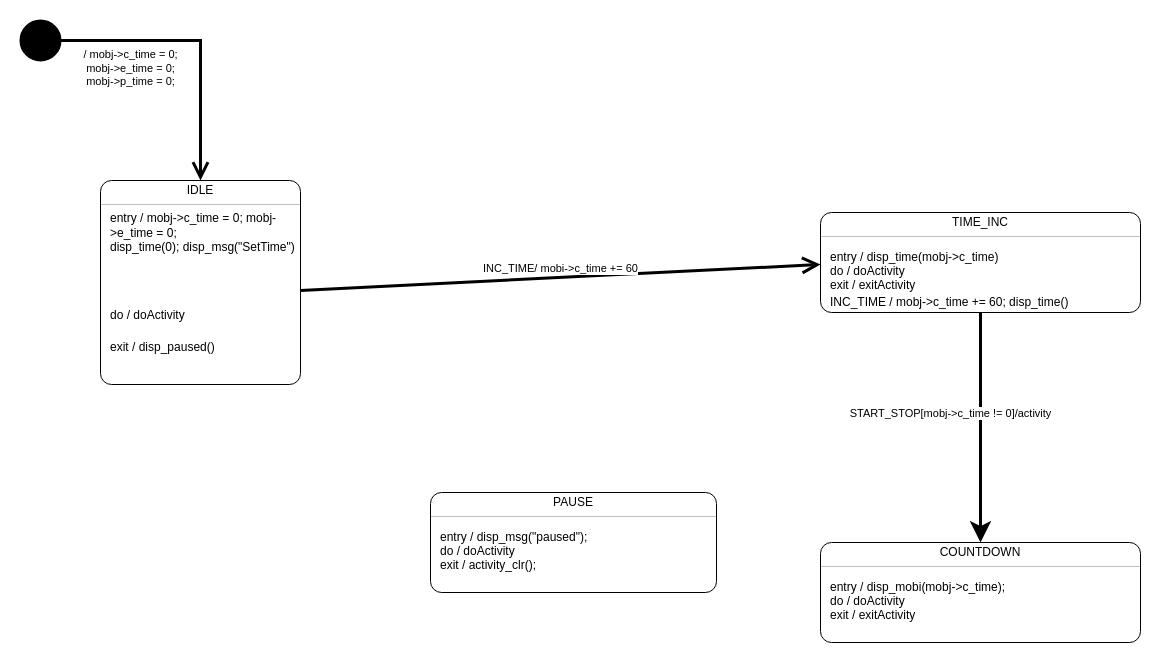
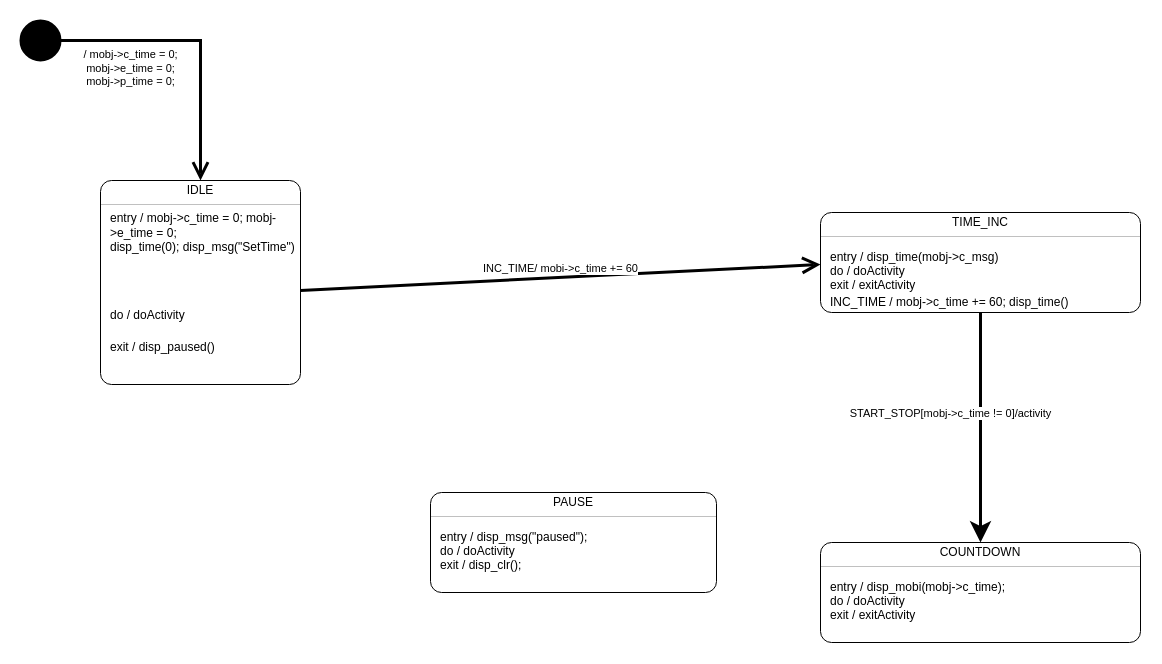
  <mxCell id="0" />
  <mxCell id="1" parent="0" />
  <mxCell id="2" value="" style="fontStyle=1;align=center;verticalAlign=middle;childLayout=stackLayout;horizontal=1;horizontalStack=0;resizeParent=1;resizeParentMax=0;resizeLast=0;marginBottom=0;rounded=1;absoluteArcSize=1;arcSize=22;" parent="1" vertex="1"><mxGeometry x="100" y="180" width="200" height="204" as="geometry" /></mxCell>
  <mxCell id="3" value="IDLE" style="html=1;align=center;spacing=0;verticalAlign=middle;strokeColor=none;fillColor=none;whiteSpace=wrap;" parent="2" vertex="1"><mxGeometry width="200" height="20" as="geometry" /></mxCell>
  <mxCell id="4" value="" style="line;strokeWidth=0.25;fillColor=none;align=left;verticalAlign=middle;spacingTop=-1;spacingLeft=3;spacingRight=3;rotatable=0;labelPosition=right;points=[];portConstraint=eastwest;" parent="2" vertex="1"><mxGeometry y="20" width="200" height="8" as="geometry" /></mxCell>
  <mxCell id="5" value="" style="html=1;align=left;spacing=0;spacingLeft=10;verticalAlign=middle;strokeColor=none;fillColor=none;whiteSpace=wrap;" parent="2" vertex="1"><mxGeometry y="28" width="200" height="10" as="geometry" /></mxCell>
  <mxCell id="6" value="entry / mobj-&amp;gt;c_time = 0; mobj-&amp;gt;e_time = 0;&lt;div&gt;disp_time(0); disp_msg(&quot;SetTime&quot;)&lt;div&gt;&lt;br&gt;&lt;/div&gt;&lt;div&gt;&lt;br&gt;&lt;/div&gt;&lt;div&gt;&lt;br&gt;&lt;/div&gt;&lt;/div&gt;" style="html=1;align=left;spacing=0;spacingLeft=10;verticalAlign=middle;strokeColor=none;fillColor=none;whiteSpace=wrap;" parent="2" vertex="1"><mxGeometry y="38" width="200" height="72" as="geometry" /></mxCell>
  <mxCell id="7" value="do / doActivity" style="html=1;align=left;spacing=0;spacingLeft=10;verticalAlign=middle;strokeColor=none;fillColor=none;whiteSpace=wrap;" parent="2" vertex="1"><mxGeometry y="110" width="200" height="50" as="geometry" /></mxCell>
  <mxCell id="8" value="exit / disp_paused()" style="html=1;align=left;spacingLeft=10;spacing=0;verticalAlign=middle;strokeColor=none;fillColor=none;whiteSpace=wrap;" parent="2" vertex="1"><mxGeometry y="160" width="200" height="14" as="geometry" /></mxCell>
  <mxCell id="9" value="" style="html=1;align=left;spacing=0;spacingLeft=10;verticalAlign=middle;strokeColor=none;fillColor=none;whiteSpace=wrap;" parent="2" vertex="1"><mxGeometry y="174" width="200" height="30" as="geometry" /></mxCell>
  <mxCell id="10" value="" style="fontStyle=1;align=center;verticalAlign=middle;childLayout=stackLayout;horizontal=1;horizontalStack=0;resizeParent=1;resizeParentMax=0;resizeLast=0;marginBottom=0;rounded=1;absoluteArcSize=1;arcSize=22;" parent="1" vertex="1"><mxGeometry x="820" y="212" width="320" height="100" as="geometry" /></mxCell>
  <mxCell id="11" value="TIME_INC" style="html=1;align=center;spacing=0;verticalAlign=middle;strokeColor=none;fillColor=none;whiteSpace=wrap;" parent="10" vertex="1"><mxGeometry width="320" height="20" as="geometry" /></mxCell>
  <mxCell id="12" value="" style="line;strokeWidth=0.25;fillColor=none;align=left;verticalAlign=middle;spacingTop=-1;spacingLeft=3;spacingRight=3;rotatable=0;labelPosition=right;points=[];portConstraint=eastwest;" parent="10" vertex="1"><mxGeometry y="20" width="320" height="8" as="geometry" /></mxCell>
  <mxCell id="13" value="" style="html=1;align=left;spacing=0;spacingLeft=10;verticalAlign=middle;strokeColor=none;fillColor=none;whiteSpace=wrap;" parent="10" vertex="1"><mxGeometry y="28" width="320" height="10" as="geometry" /></mxCell>
- <mxCell id="14" value="entry / disp_time(mobj-&amp;gt;c_time)" style="html=1;align=left;spacing=0;spacingLeft=10;verticalAlign=middle;strokeColor=none;fillColor=none;whiteSpace=wrap;" parent="10" vertex="1"><mxGeometry y="38" width="320" height="14" as="geometry" /></mxCell>
+ <mxCell id="14" value="entry / disp_time(mobj-&amp;gt;c_msg)" style="html=1;align=left;spacing=0;spacingLeft=10;verticalAlign=middle;strokeColor=none;fillColor=none;whiteSpace=wrap;" parent="10" vertex="1"><mxGeometry y="38" width="320" height="14" as="geometry" /></mxCell>
  <mxCell id="15" value="do / doActivity" style="html=1;align=left;spacing=0;spacingLeft=10;verticalAlign=middle;strokeColor=none;fillColor=none;whiteSpace=wrap;" parent="10" vertex="1"><mxGeometry y="52" width="320" height="14" as="geometry" /></mxCell>
  <mxCell id="16" value="exit / exitActivity" style="html=1;align=left;spacingLeft=10;spacing=0;verticalAlign=middle;strokeColor=none;fillColor=none;whiteSpace=wrap;" parent="10" vertex="1"><mxGeometry y="66" width="320" height="14" as="geometry" /></mxCell>
  <mxCell id="17" value="INC_TIME / mobj-&amp;gt;c_time += 60; disp_time()" style="html=1;align=left;spacing=0;spacingLeft=10;verticalAlign=middle;strokeColor=none;fillColor=none;whiteSpace=wrap;" parent="10" vertex="1"><mxGeometry y="80" width="320" height="20" as="geometry" /></mxCell>
  <mxCell id="18" value="" style="fontStyle=1;align=center;verticalAlign=middle;childLayout=stackLayout;horizontal=1;horizontalStack=0;resizeParent=1;resizeParentMax=0;resizeLast=0;marginBottom=0;rounded=1;absoluteArcSize=1;arcSize=22;" parent="1" vertex="1"><mxGeometry x="430" y="492" width="286" height="100" as="geometry" /></mxCell>
  <mxCell id="19" value="PAUSE" style="html=1;align=center;spacing=0;verticalAlign=middle;strokeColor=none;fillColor=none;whiteSpace=wrap;" parent="18" vertex="1"><mxGeometry width="286" height="20" as="geometry" /></mxCell>
  <mxCell id="20" value="" style="line;strokeWidth=0.25;fillColor=none;align=left;verticalAlign=middle;spacingTop=-1;spacingLeft=3;spacingRight=3;rotatable=0;labelPosition=right;points=[];portConstraint=eastwest;" parent="18" vertex="1"><mxGeometry y="20" width="286" height="8" as="geometry" /></mxCell>
  <mxCell id="21" value="" style="html=1;align=left;spacing=0;spacingLeft=10;verticalAlign=middle;strokeColor=none;fillColor=none;whiteSpace=wrap;" parent="18" vertex="1"><mxGeometry y="28" width="286" height="10" as="geometry" /></mxCell>
  <mxCell id="22" value="entry / disp_msg(&quot;paused&quot;);" style="html=1;align=left;spacing=0;spacingLeft=10;verticalAlign=middle;strokeColor=none;fillColor=none;whiteSpace=wrap;" parent="18" vertex="1"><mxGeometry y="38" width="286" height="14" as="geometry" /></mxCell>
  <mxCell id="23" value="do / doActivity" style="html=1;align=left;spacing=0;spacingLeft=10;verticalAlign=middle;strokeColor=none;fillColor=none;whiteSpace=wrap;" parent="18" vertex="1"><mxGeometry y="52" width="286" height="14" as="geometry" /></mxCell>
- <mxCell id="24" value="exit / activity_clr();" style="html=1;align=left;spacingLeft=10;spacing=0;verticalAlign=middle;strokeColor=none;fillColor=none;whiteSpace=wrap;" parent="18" vertex="1"><mxGeometry y="66" width="286" height="14" as="geometry" /></mxCell>
+ <mxCell id="24" value="exit / disp_clr();" style="html=1;align=left;spacingLeft=10;spacing=0;verticalAlign=middle;strokeColor=none;fillColor=none;whiteSpace=wrap;" parent="18" vertex="1"><mxGeometry y="66" width="286" height="14" as="geometry" /></mxCell>
  <mxCell id="25" value="" style="html=1;align=left;spacing=0;spacingLeft=10;verticalAlign=middle;strokeColor=none;fillColor=none;whiteSpace=wrap;" parent="18" vertex="1"><mxGeometry y="80" width="286" height="20" as="geometry" /></mxCell>
  <mxCell id="26" value="" style="shape=ellipse;html=1;fillColor=strokeColor;strokeWidth=2;verticalLabelPosition=bottom;verticalAlignment=top;perimeter=ellipsePerimeter;" parent="1" vertex="1"><mxGeometry x="20" y="20" width="40" height="40" as="geometry" /></mxCell>
  <mxCell id="27" value="/ mobj-&amp;gt;c_time = 0;&lt;div&gt;mobj-&amp;gt;e_time = 0;&lt;/div&gt;&lt;div&gt;mobj-&amp;gt;p_time = 0;&lt;/div&gt;" style="edgeStyle=none;html=1;endArrow=open;endSize=12;strokeWidth=3;verticalAlign=bottom;rounded=0;entryX=0.5;entryY=0;entryDx=0;entryDy=0;" parent="1" target="3" edge="1"><mxGeometry x="-0.5" y="-50" width="160" relative="1" as="geometry"><mxPoint x="60" y="40" as="sourcePoint" /><mxPoint x="470" y="99.66" as="targetPoint" /><Array as="points"><mxPoint x="200" y="40" /></Array><mxPoint as="offset" /></mxGeometry></mxCell>
  <mxCell id="28" value="" style="fontStyle=1;align=center;verticalAlign=middle;childLayout=stackLayout;horizontal=1;horizontalStack=0;resizeParent=1;resizeParentMax=0;resizeLast=0;marginBottom=0;rounded=1;absoluteArcSize=1;arcSize=22;" vertex="1" parent="1"><mxGeometry x="820" y="542" width="320" height="100" as="geometry" /></mxCell>
  <mxCell id="29" value="COUNTDOWN" style="html=1;align=center;spacing=0;verticalAlign=middle;strokeColor=none;fillColor=none;whiteSpace=wrap;" vertex="1" parent="28"><mxGeometry width="320" height="20" as="geometry" /></mxCell>
  <mxCell id="30" value="" style="line;strokeWidth=0.25;fillColor=none;align=left;verticalAlign=middle;spacingTop=-1;spacingLeft=3;spacingRight=3;rotatable=0;labelPosition=right;points=[];portConstraint=eastwest;" vertex="1" parent="28"><mxGeometry y="20" width="320" height="8" as="geometry" /></mxCell>
  <mxCell id="31" value="" style="html=1;align=left;spacing=0;spacingLeft=10;verticalAlign=middle;strokeColor=none;fillColor=none;whiteSpace=wrap;" vertex="1" parent="28"><mxGeometry y="28" width="320" height="10" as="geometry" /></mxCell>
  <mxCell id="32" value="entry / disp_mobi(mobj-&amp;gt;c_time);" style="html=1;align=left;spacing=0;spacingLeft=10;verticalAlign=middle;strokeColor=none;fillColor=none;whiteSpace=wrap;" vertex="1" parent="28"><mxGeometry y="38" width="320" height="14" as="geometry" /></mxCell>
  <mxCell id="33" value="do / doActivity" style="html=1;align=left;spacing=0;spacingLeft=10;verticalAlign=middle;strokeColor=none;fillColor=none;whiteSpace=wrap;" vertex="1" parent="28"><mxGeometry y="52" width="320" height="14" as="geometry" /></mxCell>
  <mxCell id="34" value="exit / exitActivity" style="html=1;align=left;spacingLeft=10;spacing=0;verticalAlign=middle;strokeColor=none;fillColor=none;whiteSpace=wrap;" vertex="1" parent="28"><mxGeometry y="66" width="320" height="14" as="geometry" /></mxCell>
  <mxCell id="35" value="" style="html=1;align=left;spacing=0;spacingLeft=10;verticalAlign=middle;strokeColor=none;fillColor=none;whiteSpace=wrap;" vertex="1" parent="28"><mxGeometry y="80" width="320" height="20" as="geometry" /></mxCell>
  <mxCell id="36" value="INC_TIME/ mobi-&amp;gt;c_time += 60" style="edgeStyle=none;html=1;endArrow=open;endSize=12;strokeWidth=3;verticalAlign=bottom;rounded=0;entryX=0;entryY=1;entryDx=0;entryDy=0;exitX=1;exitY=0;exitDx=0;exitDy=0;" edge="1" parent="1" source="7" target="14"><mxGeometry width="160" relative="1" as="geometry"><mxPoint x="580" y="482" as="sourcePoint" /><mxPoint x="740" y="482" as="targetPoint" /></mxGeometry></mxCell>
  <mxCell id="37" value="START_STOP[mobj-&amp;gt;c_time != 0]/activity" style="edgeStyle=none;html=1;endArrow=classic;endSize=12;strokeWidth=3;verticalAlign=bottom;rounded=0;exitX=0.5;exitY=1;exitDx=0;exitDy=0;entryX=0.5;entryY=0;entryDx=0;entryDy=0;" edge="1" parent="1" source="17" target="29"><mxGeometry x="-0.043" y="-30" width="160" relative="1" as="geometry"><mxPoint x="580" y="482" as="sourcePoint" /><mxPoint x="740" y="482" as="targetPoint" /><mxPoint as="offset" /></mxGeometry></mxCell>
